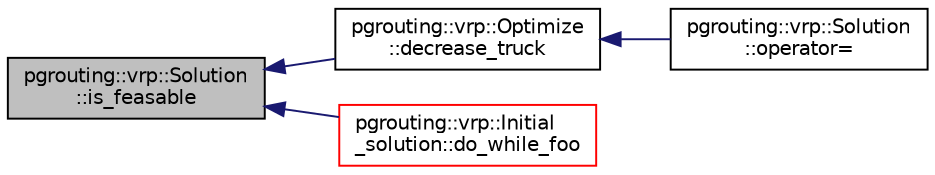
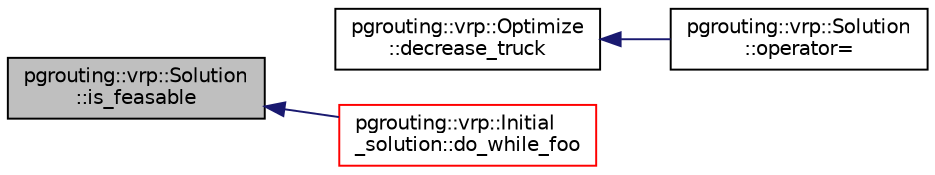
  digraph {
    rankdir=LR
    node [color=black fillcolor=white fontname=Helvetica fontsize=10 shape=record style=filled]
    edge [color=midnightblue dir=back fontname=Helvetica fontsize=10 labelfontname=Helvetica labelfontsize=10 style=solid]
    n1 [fillcolor=grey75 fontcolor=black height=0.2 label="pgrouting::vrp::Solution\l::is_feasable" width=0.4]
    n2 [height=0.2 label="pgrouting::vrp::Optimize\l::decrease_truck" width=0.4]
    n3 [color=red height=0.2 label="pgrouting::vrp::Initial\l_solution::do_while_foo" width=0.4]
    n4 [height=0.2 label="pgrouting::vrp::Solution\l::operator=" width=0.4]
-   n1 -> n2
    n1 -> n3
    n2 -> n4
  }
